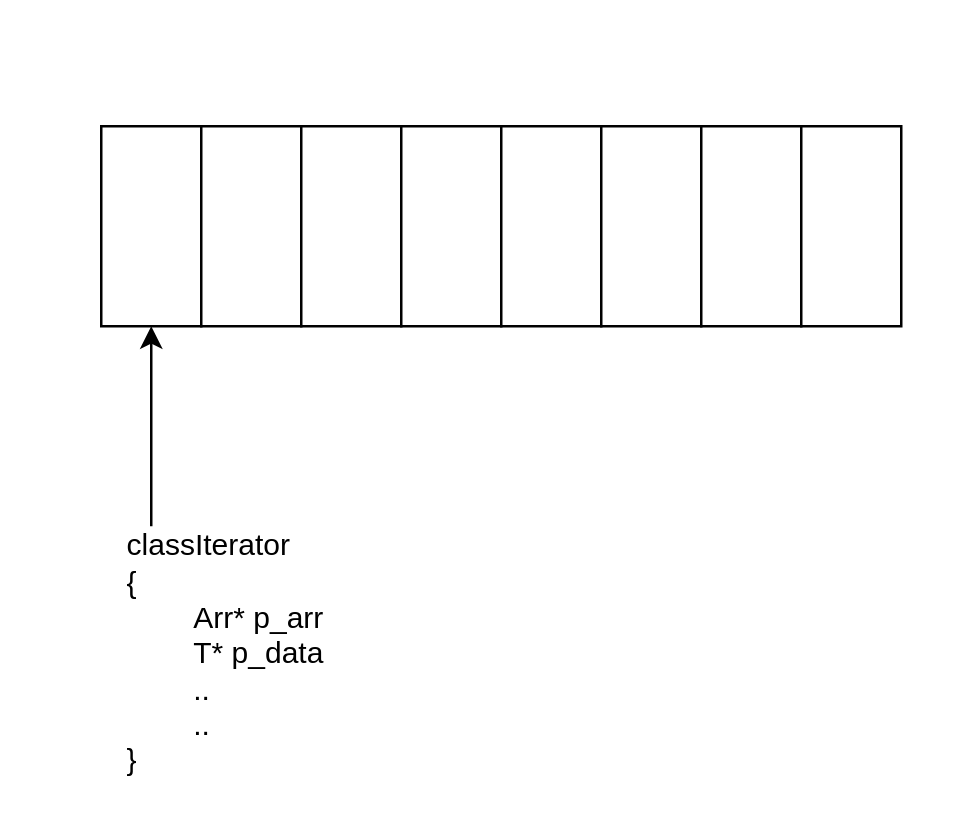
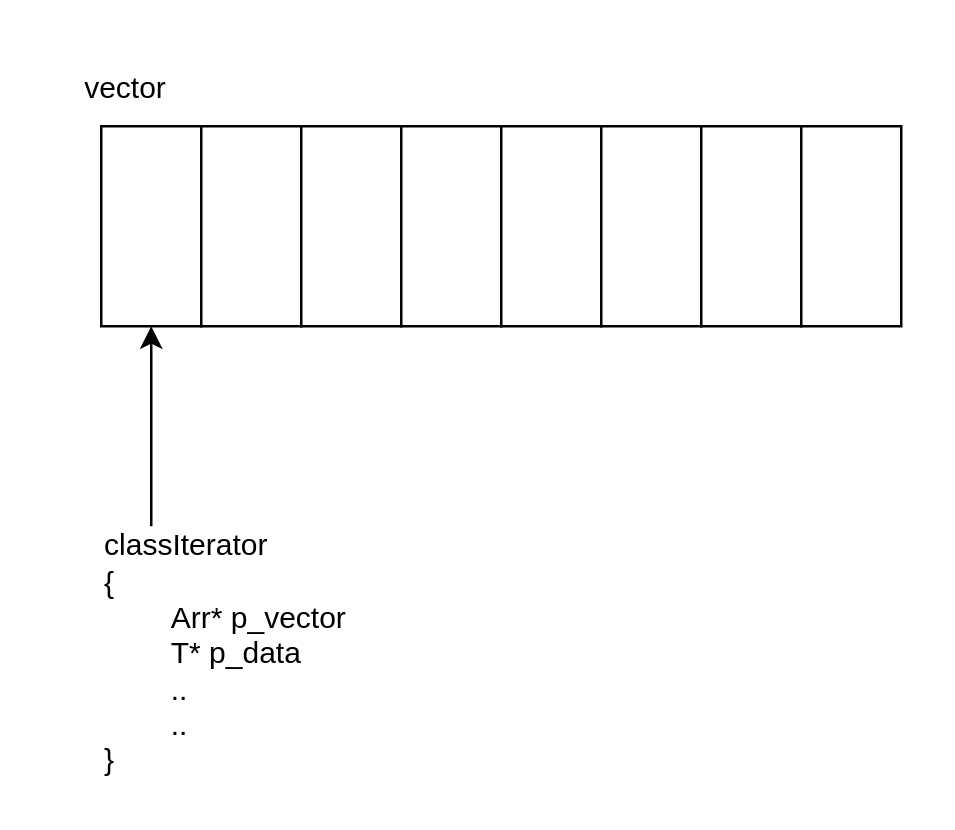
  <mxCell id="0" />
  <mxCell id="1" parent="0" />
  <mxCell id="2" value="" style="rounded=0;whiteSpace=wrap;html=1;" vertex="1" parent="1"><mxGeometry x="40" y="50" width="40" height="80" as="geometry" /></mxCell>
  <mxCell id="3" value="" style="rounded=0;whiteSpace=wrap;html=1;" vertex="1" parent="1"><mxGeometry x="80" y="50" width="40" height="80" as="geometry" /></mxCell>
  <mxCell id="4" value="" style="rounded=0;whiteSpace=wrap;html=1;" vertex="1" parent="1"><mxGeometry x="120" y="50" width="40" height="80" as="geometry" /></mxCell>
  <mxCell id="5" value="" style="rounded=0;whiteSpace=wrap;html=1;" vertex="1" parent="1"><mxGeometry x="160" y="50" width="40" height="80" as="geometry" /></mxCell>
  <mxCell id="6" value="" style="rounded=0;whiteSpace=wrap;html=1;" vertex="1" parent="1"><mxGeometry x="200" y="50" width="40" height="80" as="geometry" /></mxCell>
  <mxCell id="7" value="" style="rounded=0;whiteSpace=wrap;html=1;" vertex="1" parent="1"><mxGeometry x="240" y="50" width="40" height="80" as="geometry" /></mxCell>
  <mxCell id="8" value="" style="rounded=0;whiteSpace=wrap;html=1;" vertex="1" parent="1"><mxGeometry x="280" y="50" width="40" height="80" as="geometry" /></mxCell>
  <mxCell id="9" value="" style="rounded=0;whiteSpace=wrap;html=1;" vertex="1" parent="1"><mxGeometry x="320" y="50" width="40" height="80" as="geometry" /></mxCell>
+ <mxCell id="10" value="vector" style="text;html=1;strokeColor=none;fillColor=none;align=center;verticalAlign=middle;whiteSpace=wrap;rounded=0;" vertex="1" parent="1"><mxGeometry x="20" y="20" width="60" height="30" as="geometry" /></mxCell>
  <mxCell id="11" value="" style="endArrow=classic;html=1;rounded=0;entryX=0.5;entryY=1;entryDx=0;entryDy=0;" edge="1" parent="1" target="2"><mxGeometry width="50" height="50" relative="1" as="geometry"><mxPoint x="60" y="210" as="sourcePoint" /><mxPoint x="330" y="130" as="targetPoint" /></mxGeometry></mxCell>
- <mxCell id="12" value="&lt;div style=&quot;text-align: left&quot;&gt;&lt;span&gt;classIterator&lt;/span&gt;&lt;/div&gt;&lt;div style=&quot;text-align: left&quot;&gt;&lt;span&gt;{&lt;/span&gt;&lt;/div&gt;&lt;div style=&quot;text-align: left&quot;&gt;&lt;span&gt;&lt;span style=&quot;white-space: pre&quot;&gt;&#09;&lt;/span&gt;Arr* p_arr&lt;br&gt;&lt;/span&gt;&lt;/div&gt;&lt;div style=&quot;text-align: left&quot;&gt;&lt;span&gt;&lt;span style=&quot;white-space: pre&quot;&gt;&#09;&lt;/span&gt;T* p_data&lt;br&gt;&lt;/span&gt;&lt;/div&gt;&lt;div style=&quot;text-align: left&quot;&gt;&lt;span style=&quot;white-space: pre&quot;&gt;&#09;&lt;/span&gt;..&lt;br&gt;&lt;/div&gt;&lt;div style=&quot;text-align: left&quot;&gt;&lt;span style=&quot;white-space: pre&quot;&gt;&#09;&lt;/span&gt;..&lt;br&gt;&lt;/div&gt;&lt;div style=&quot;text-align: left&quot;&gt;&lt;span&gt;}&lt;/span&gt;&lt;/div&gt;" style="text;html=1;strokeColor=none;fillColor=none;align=center;verticalAlign=middle;whiteSpace=wrap;rounded=0;" vertex="1" parent="1"><mxGeometry x="20" y="212" width="140" height="98" as="geometry" /></mxCell>
+ <mxCell id="12" value="&lt;div style=&quot;text-align: left&quot;&gt;&lt;span&gt;classIterator&lt;/span&gt;&lt;/div&gt;&lt;div style=&quot;text-align: left&quot;&gt;&lt;span&gt;{&lt;/span&gt;&lt;/div&gt;&lt;div style=&quot;text-align: left&quot;&gt;&lt;span&gt;&lt;span style=&quot;white-space: pre&quot;&gt;&#09;&lt;/span&gt;Arr* p_vector&lt;br&gt;&lt;/span&gt;&lt;/div&gt;&lt;div style=&quot;text-align: left&quot;&gt;&lt;span&gt;&lt;span style=&quot;white-space: pre&quot;&gt;&#09;&lt;/span&gt;T* p_data&lt;br&gt;&lt;/span&gt;&lt;/div&gt;&lt;div style=&quot;text-align: left&quot;&gt;&lt;span style=&quot;white-space: pre&quot;&gt;&#09;&lt;/span&gt;..&lt;br&gt;&lt;/div&gt;&lt;div style=&quot;text-align: left&quot;&gt;&lt;span style=&quot;white-space: pre&quot;&gt;&#09;&lt;/span&gt;..&lt;br&gt;&lt;/div&gt;&lt;div style=&quot;text-align: left&quot;&gt;&lt;span&gt;}&lt;/span&gt;&lt;/div&gt;" style="text;html=1;strokeColor=none;fillColor=none;align=center;verticalAlign=middle;whiteSpace=wrap;rounded=0;" vertex="1" parent="1"><mxGeometry x="20" y="212" width="140" height="98" as="geometry" /></mxCell>
